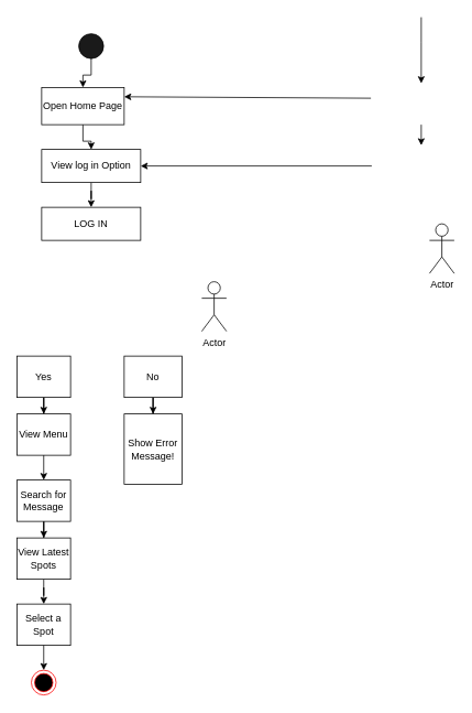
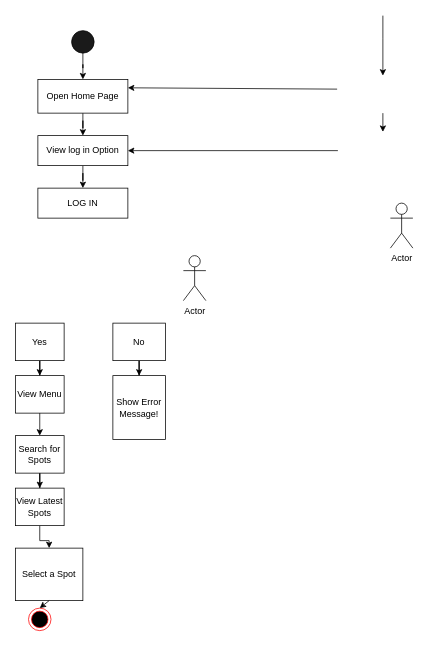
  <mxCell id="0" />
  <mxCell id="1" parent="0" />
  <mxCell id="2" value="" style="edgeStyle=orthogonalEdgeStyle;rounded=0;orthogonalLoop=1;jettySize=auto;html=1;" edge="1" parent="1"><mxGeometry relative="1" as="geometry"><Array as="points"><mxPoint x="510" y="50" /><mxPoint x="510" y="50" /></Array><mxPoint x="510" y="20" as="sourcePoint" /><mxPoint x="510" y="100" as="targetPoint" /></mxGeometry></mxCell>
  <mxCell id="3" value="" style="edgeStyle=orthogonalEdgeStyle;rounded=0;orthogonalLoop=1;jettySize=auto;html=1;" edge="1" parent="1" source="4" target="6"><mxGeometry relative="1" as="geometry" /></mxCell>
  <mxCell id="4" value="" style="ellipse;whiteSpace=wrap;html=1;aspect=fixed;fillColor=#1A1A1A;" vertex="1" parent="1"><mxGeometry x="95" y="40" width="30" height="30" as="geometry" /></mxCell>
  <mxCell id="5" value="" style="edgeStyle=orthogonalEdgeStyle;rounded=0;orthogonalLoop=1;jettySize=auto;html=1;" edge="1" parent="1" source="6" target="8"><mxGeometry relative="1" as="geometry" /></mxCell>
- <mxCell id="6" value="Open Home Page" style="whiteSpace=wrap;html=1;" vertex="1" parent="1"><mxGeometry x="50" y="105" width="100" height="45" as="geometry" /></mxCell>
+ <mxCell id="6" value="Open Home Page" style="whiteSpace=wrap;html=1;" vertex="1" parent="1"><mxGeometry x="50" y="105" width="120" height="45" as="geometry" /></mxCell>
  <mxCell id="7" value="" style="edgeStyle=orthogonalEdgeStyle;rounded=0;orthogonalLoop=1;jettySize=auto;html=1;" edge="1" parent="1" source="8" target="9"><mxGeometry relative="1" as="geometry" /></mxCell>
  <mxCell id="8" value="View log in Option" style="whiteSpace=wrap;html=1;" vertex="1" parent="1"><mxGeometry x="50" y="180" width="120" height="40" as="geometry" /></mxCell>
  <mxCell id="9" value="LOG IN" style="whiteSpace=wrap;html=1;" vertex="1" parent="1"><mxGeometry x="50" y="250" width="120" height="40" as="geometry" /></mxCell>
  <mxCell id="10" value="" style="edgeStyle=orthogonalEdgeStyle;rounded=0;orthogonalLoop=1;jettySize=auto;html=1;" edge="1" parent="1" source="11" target="15"><mxGeometry relative="1" as="geometry" /></mxCell>
  <mxCell id="11" value="No" style="whiteSpace=wrap;html=1;" vertex="1" parent="1"><mxGeometry x="150" y="430" width="70" height="50" as="geometry" /></mxCell>
  <mxCell id="12" value="" style="edgeStyle=orthogonalEdgeStyle;rounded=0;orthogonalLoop=1;jettySize=auto;html=1;" edge="1" parent="1" source="13" target="14"><mxGeometry relative="1" as="geometry" /></mxCell>
  <mxCell id="13" value="Yes" style="whiteSpace=wrap;html=1;" vertex="1" parent="1"><mxGeometry x="20" y="430" width="65" height="50" as="geometry" /></mxCell>
  <mxCell id="14" value="View Menu" style="whiteSpace=wrap;html=1;" vertex="1" parent="1"><mxGeometry x="20" y="500" width="65" height="50" as="geometry" /></mxCell>
  <mxCell id="15" value="Show Error Message!" style="whiteSpace=wrap;html=1;" vertex="1" parent="1"><mxGeometry x="150" y="500" width="70" height="85" as="geometry" /></mxCell>
  <mxCell id="16" value="" style="edgeStyle=orthogonalEdgeStyle;rounded=0;orthogonalLoop=1;jettySize=auto;html=1;" edge="1" parent="1" target="19"><mxGeometry relative="1" as="geometry"><mxPoint x="52.5" y="630" as="sourcePoint" /></mxGeometry></mxCell>
  <mxCell id="17" style="edgeStyle=orthogonalEdgeStyle;rounded=0;orthogonalLoop=1;jettySize=auto;html=1;exitX=0.5;exitY=1;exitDx=0;exitDy=0;" edge="1" parent="1"><mxGeometry relative="1" as="geometry"><mxPoint x="410" y="350" as="sourcePoint" /><mxPoint x="410" y="350" as="targetPoint" /></mxGeometry></mxCell>
  <mxCell id="18" value="" style="edgeStyle=orthogonalEdgeStyle;rounded=0;orthogonalLoop=1;jettySize=auto;html=1;" edge="1" parent="1" source="19" target="21"><mxGeometry relative="1" as="geometry" /></mxCell>
- <mxCell id="19" value="Search for Message" style="whiteSpace=wrap;html=1;" vertex="1" parent="1"><mxGeometry x="20" y="580" width="65" height="50" as="geometry" /></mxCell>
+ <mxCell id="19" value="Search for Spots" style="whiteSpace=wrap;html=1;" vertex="1" parent="1"><mxGeometry x="20" y="580" width="65" height="50" as="geometry" /></mxCell>
  <mxCell id="20" value="" style="edgeStyle=orthogonalEdgeStyle;rounded=0;orthogonalLoop=1;jettySize=auto;html=1;" edge="1" parent="1" source="21" target="22"><mxGeometry relative="1" as="geometry" /></mxCell>
  <mxCell id="21" value="View Latest Spots" style="whiteSpace=wrap;html=1;" vertex="1" parent="1"><mxGeometry x="20" y="650" width="65" height="50" as="geometry" /></mxCell>
- <mxCell id="22" value="Select a Spot" style="whiteSpace=wrap;html=1;" vertex="1" parent="1"><mxGeometry x="20" y="730" width="65" height="50" as="geometry" /></mxCell>
+ <mxCell id="22" value="Select a Spot" style="whiteSpace=wrap;html=1;" vertex="1" parent="1"><mxGeometry x="20" y="730" width="90" height="70" as="geometry" /></mxCell>
  <mxCell id="23" value="" style="ellipse;html=1;shape=endState;fillColor=#000000;strokeColor=#ff0000;" vertex="1" parent="1"><mxGeometry x="37.5" y="810" width="30" height="30" as="geometry" /></mxCell>
  <mxCell id="24" value="" style="edgeStyle=orthogonalEdgeStyle;rounded=0;orthogonalLoop=1;jettySize=auto;html=1;" edge="1" parent="1"><mxGeometry relative="1" as="geometry"><mxPoint x="510" y="150" as="sourcePoint" /><mxPoint x="510" y="175" as="targetPoint" /></mxGeometry></mxCell>
  <mxCell id="25" value="" style="endArrow=classic;html=1;rounded=0;entryX=1;entryY=0.25;entryDx=0;entryDy=0;exitX=-0.007;exitY=0.36;exitDx=0;exitDy=0;exitPerimeter=0;" edge="1" parent="1" target="6"><mxGeometry width="50" height="50" relative="1" as="geometry"><mxPoint x="449" y="118" as="sourcePoint" /><mxPoint x="310" y="190" as="targetPoint" /></mxGeometry></mxCell>
  <mxCell id="26" value="" style="endArrow=classic;html=1;rounded=0;exitX=0;exitY=0.5;exitDx=0;exitDy=0;entryX=1;entryY=0.5;entryDx=0;entryDy=0;" edge="1" parent="1" target="8"><mxGeometry width="50" height="50" relative="1" as="geometry"><mxPoint x="450" y="200" as="sourcePoint" /><mxPoint x="310" y="190" as="targetPoint" /></mxGeometry></mxCell>
  <mxCell id="27" value="" style="endArrow=classic;html=1;rounded=0;exitX=0.5;exitY=1;exitDx=0;exitDy=0;entryX=0.5;entryY=0;entryDx=0;entryDy=0;" edge="1" parent="1" source="14" target="19"><mxGeometry width="50" height="50" relative="1" as="geometry"><mxPoint x="120" y="610" as="sourcePoint" /><mxPoint x="210" y="610" as="targetPoint" /></mxGeometry></mxCell>
  <mxCell id="28" value="" style="endArrow=classic;html=1;rounded=0;exitX=0.5;exitY=1;exitDx=0;exitDy=0;entryX=0.5;entryY=0;entryDx=0;entryDy=0;" edge="1" parent="1" source="22" target="23"><mxGeometry width="50" height="50" relative="1" as="geometry"><mxPoint x="-120" y="870" as="sourcePoint" /><mxPoint x="137.5" y="810" as="targetPoint" /></mxGeometry></mxCell>
  <mxCell id="29" value="Actor" style="shape=umlActor;verticalLabelPosition=bottom;verticalAlign=top;html=1;outlineConnect=0;" vertex="1" parent="1"><mxGeometry x="244" y="340" width="30" height="60" as="geometry" /></mxCell>
  <mxCell id="30" value="Actor" style="shape=umlActor;verticalLabelPosition=bottom;verticalAlign=top;html=1;outlineConnect=0;" vertex="1" parent="1"><mxGeometry x="520" y="270" width="30" height="60" as="geometry" /></mxCell>
